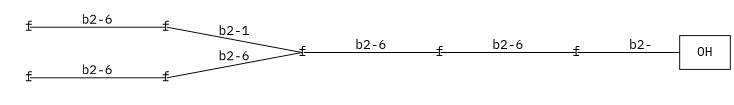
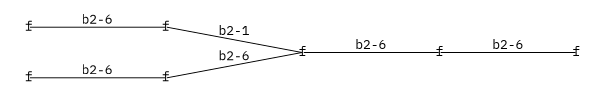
  graph {
    nodesep=0.05
    rankdir=LR
    ranksep=0.8
    splines=false
    fontname="IBM Plex Mono"
    node [fixedsize=true fontname="IBM Plex Mono" labelfontsize=12 scale=true shape=none]
    edge [fontname="IBM Plex Mono" headclip=false labelangle=320.0 labeldistance=1.2 labelfontsize=12 tailclip=false]
-   n1 [label=OH shape=box]
    n2 [height=0.7 label=f]
    n3 [height=0.7 label=f]
    n4 [height=0.7 label=f]
    n5 [height=0.7 label=f]
    n6 [height=0.7 label=f]
    n7 [height=0.7 label=f]
    n8 [height=0.7 label=f]
-   n2 -- n1 [headclip=true label="b2-"]
    n3 -- n2 [label="b2-6"]
    n4 -- n3 [label="b2-6"]
    n5 -- n4 [label="b2-1"]
    n6 -- n5 [label="b2-6"]
    n7 -- n4 [label="b2-6"]
    n8 -- n7 [label="b2-6"]
  }
